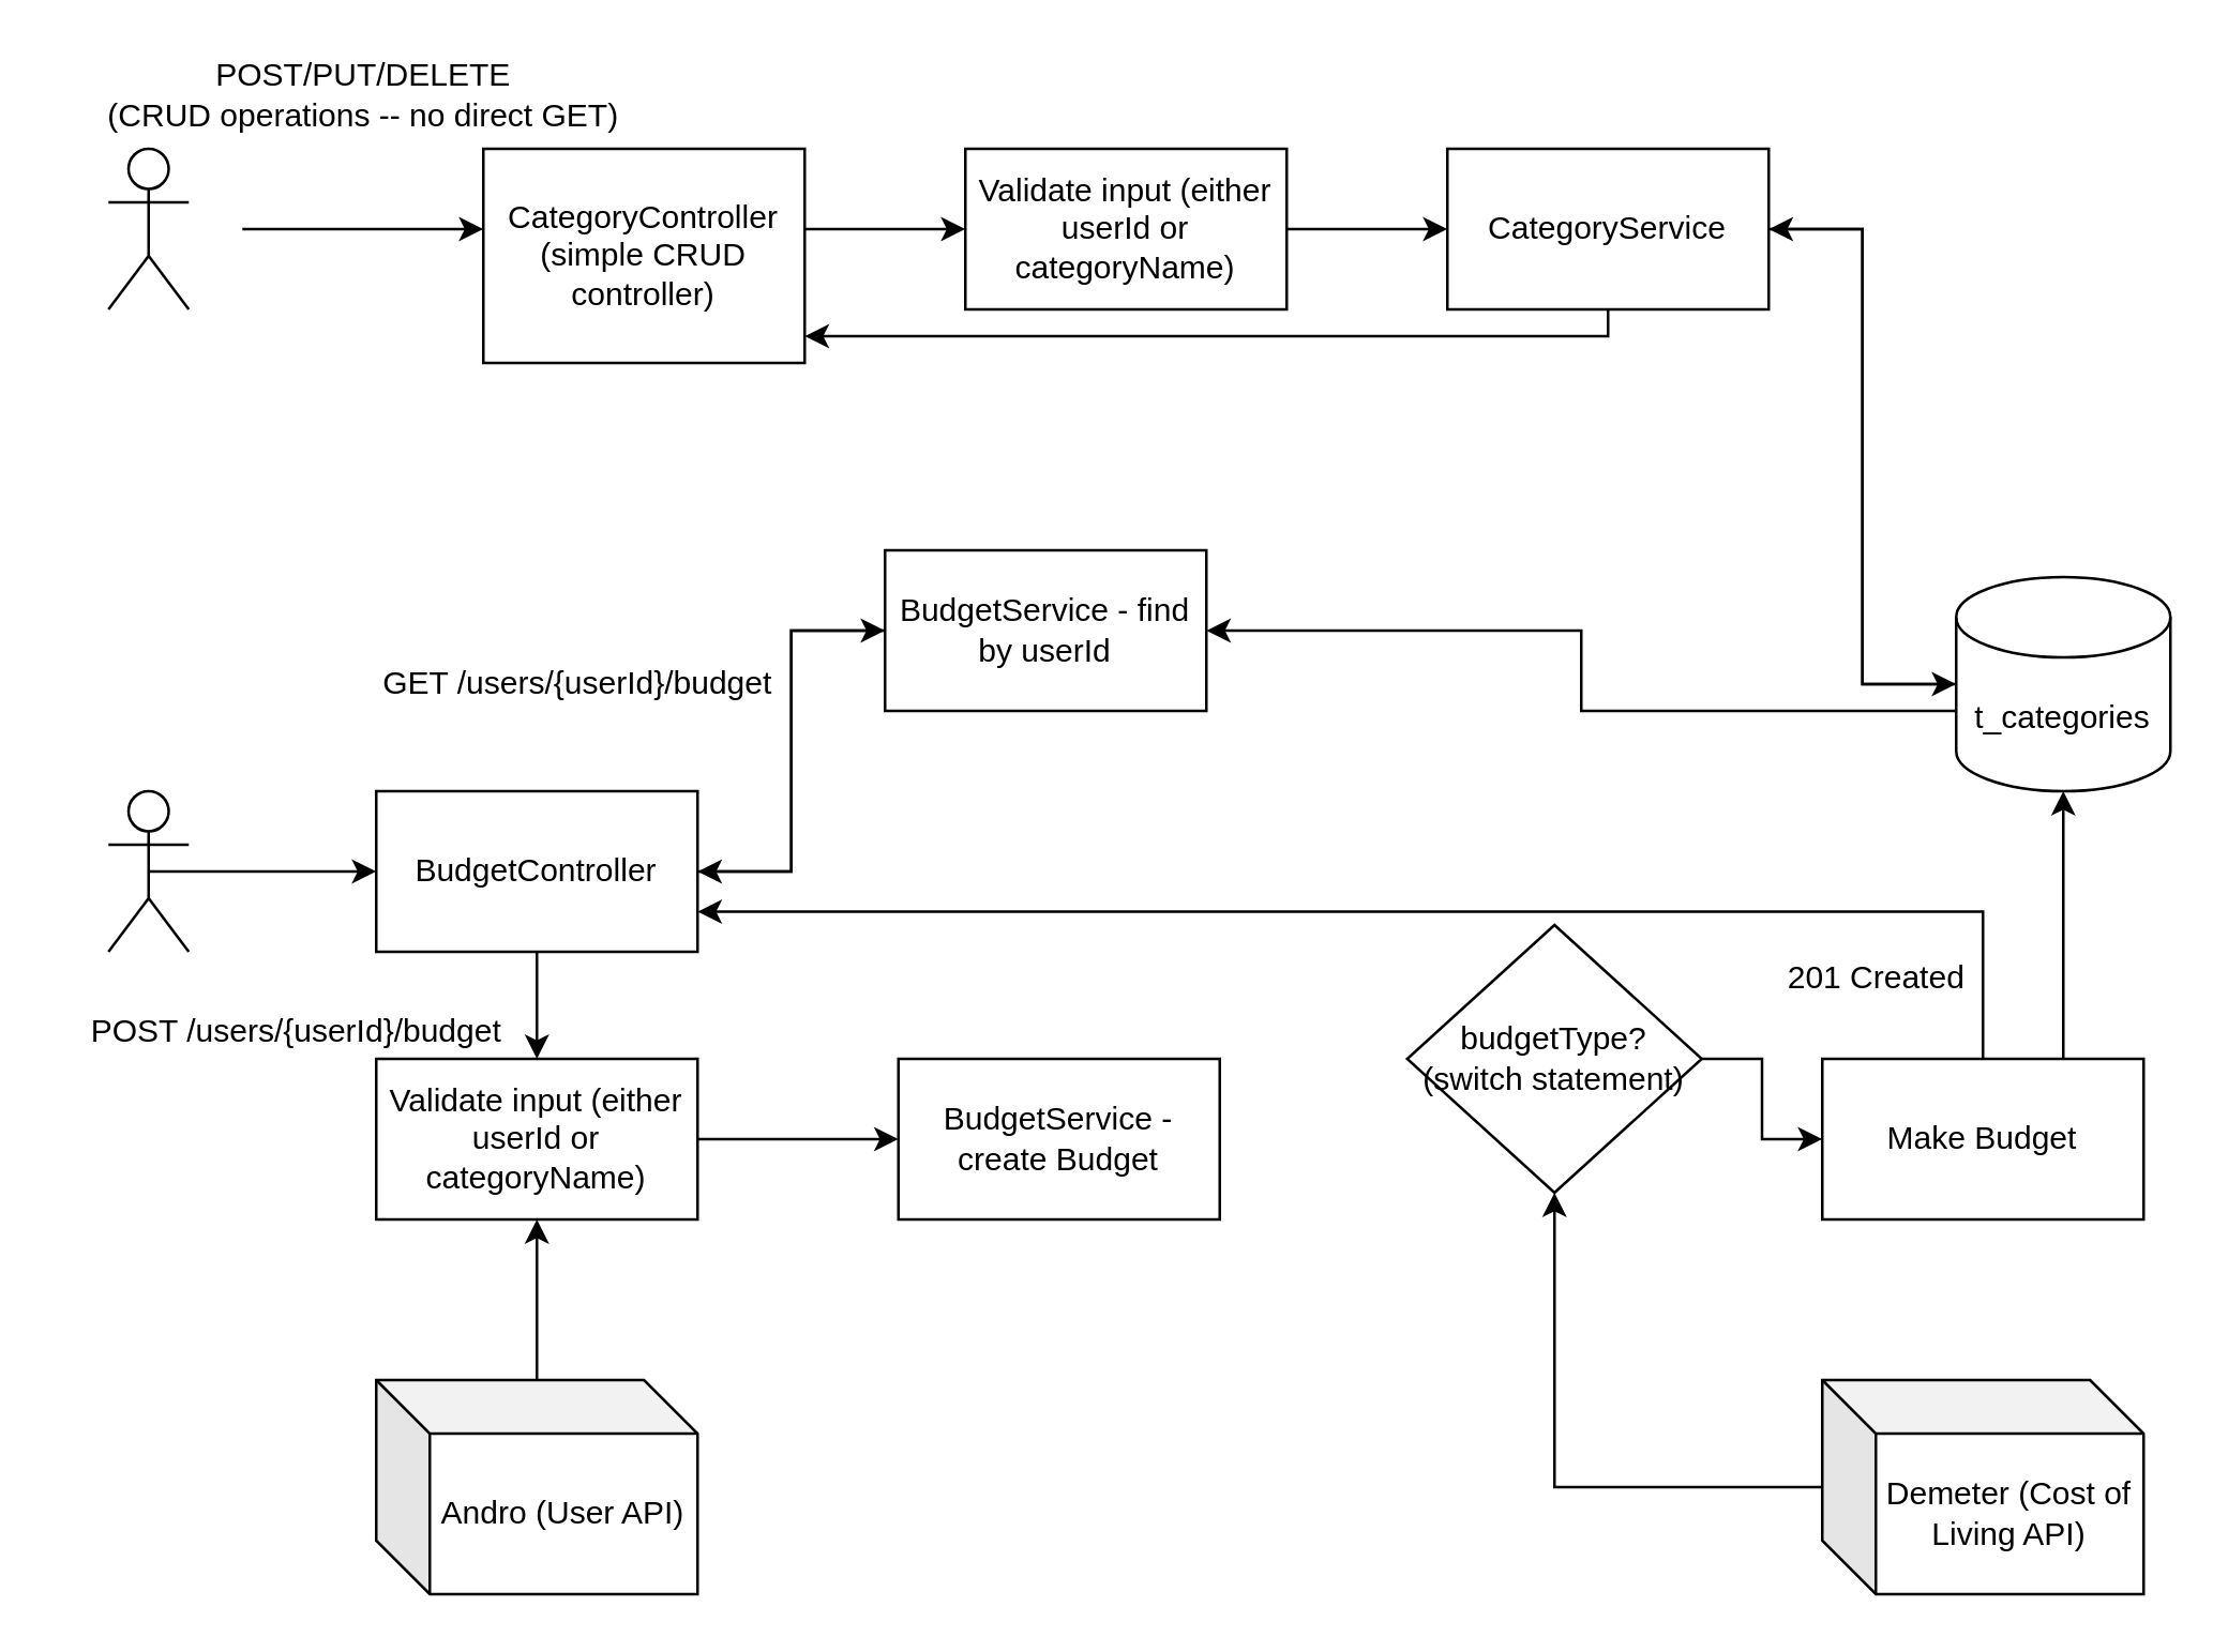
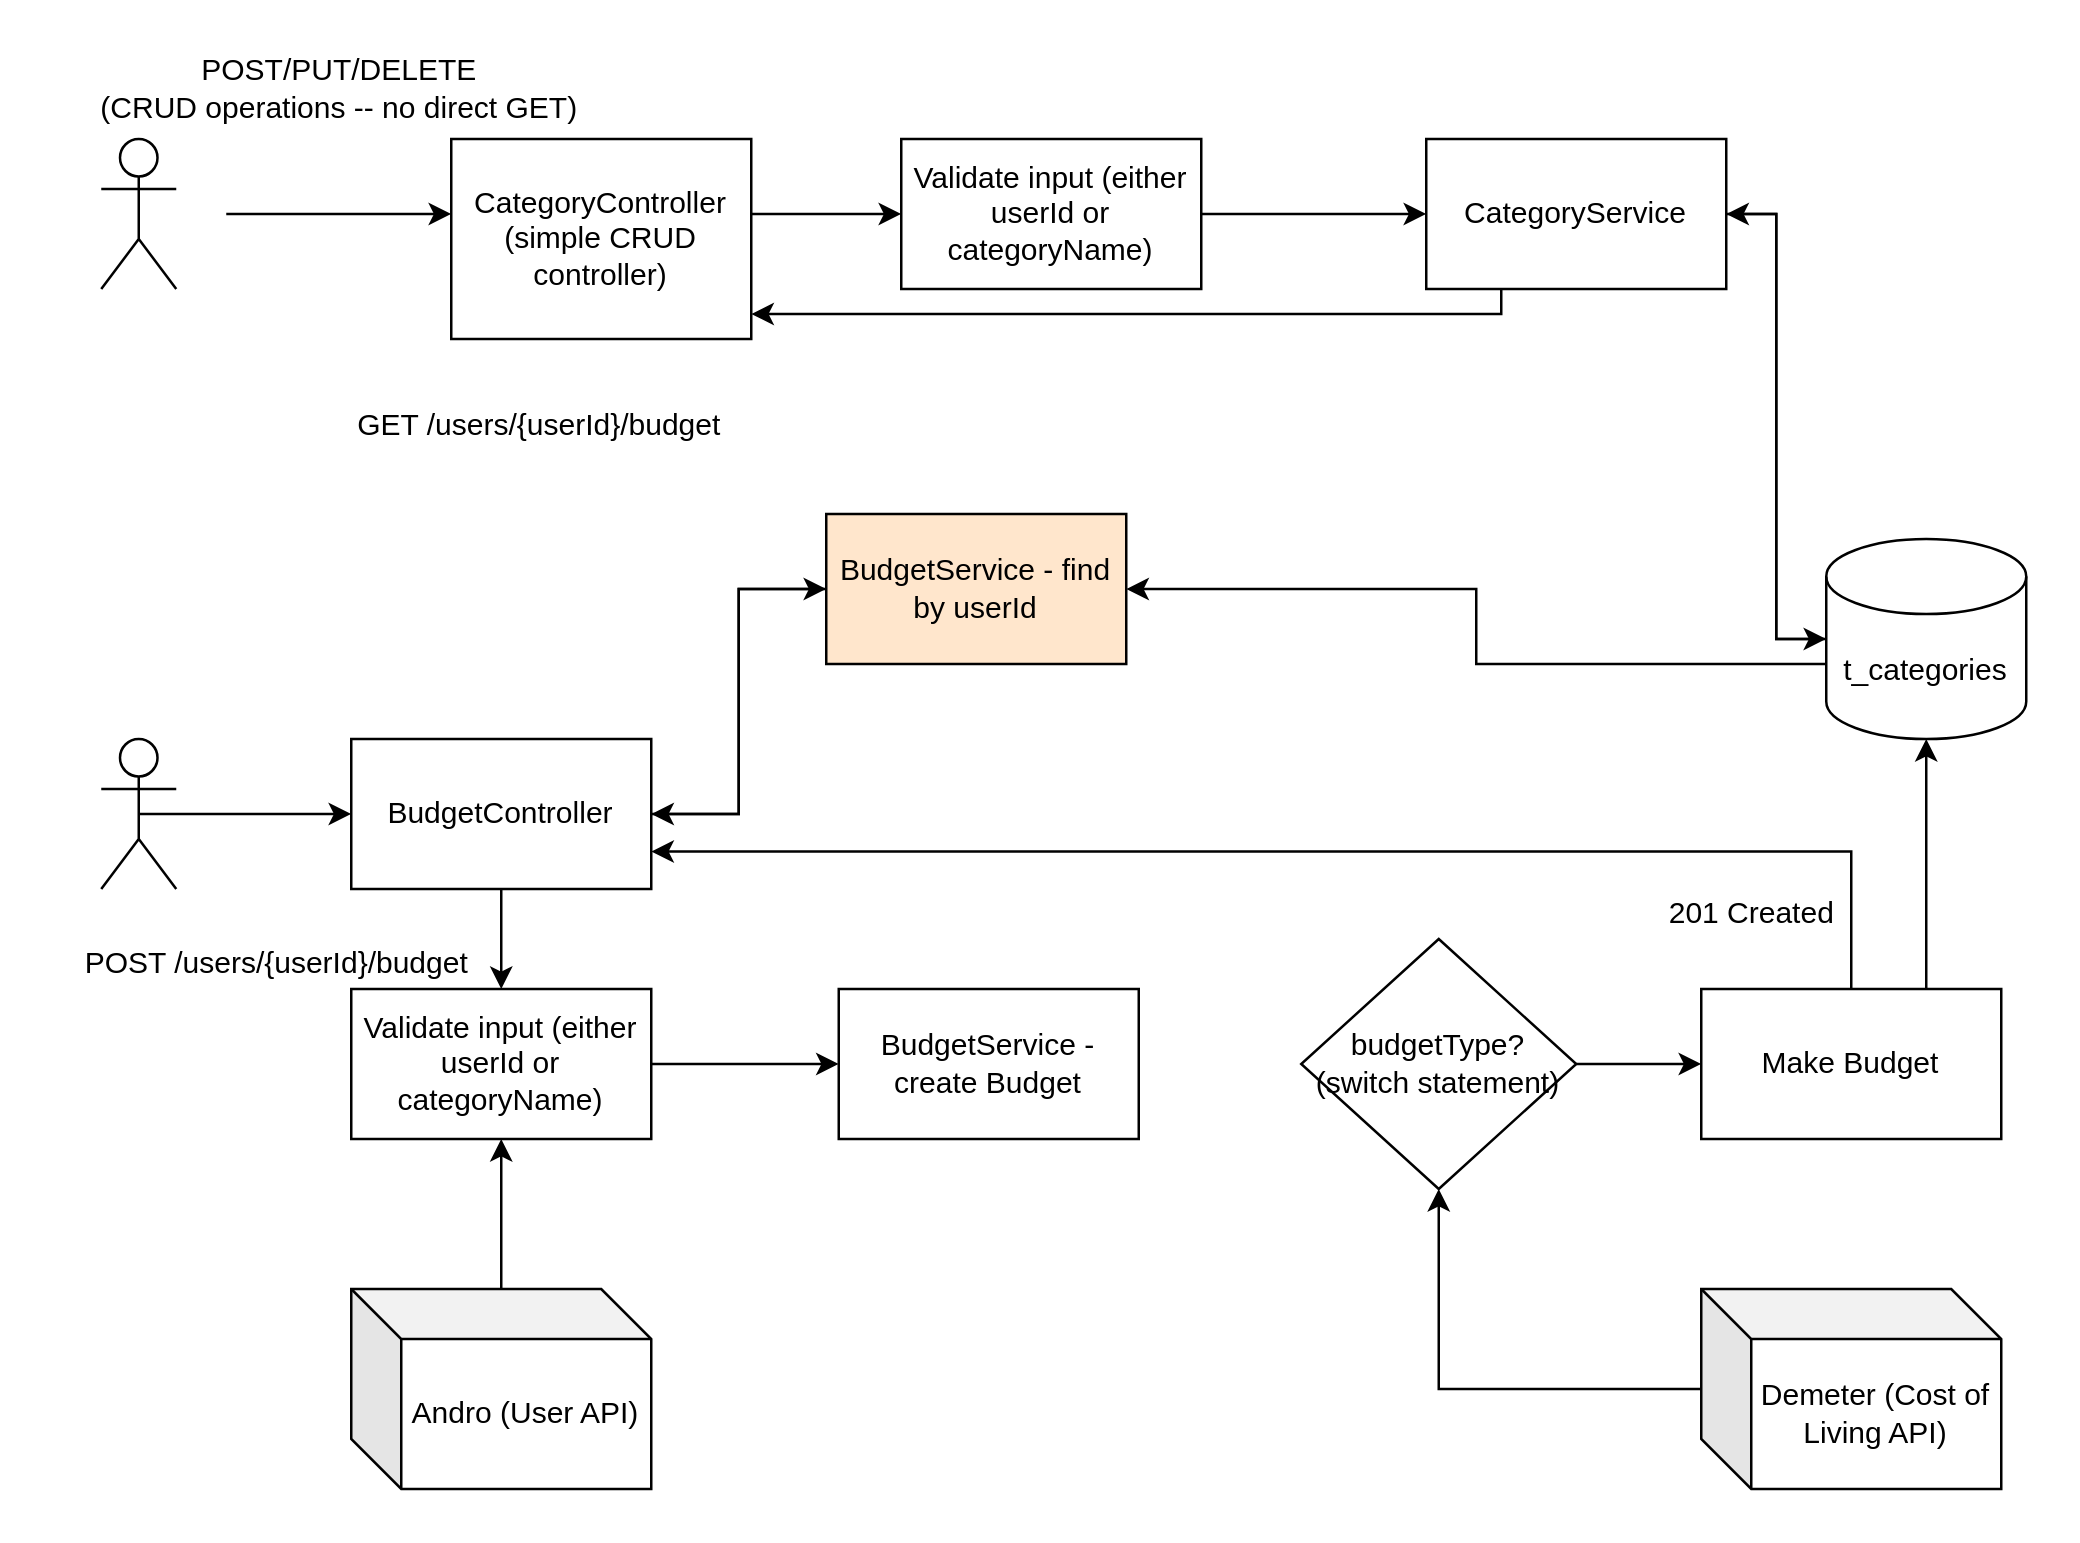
  <mxCell id="0" />
  <mxCell id="1" parent="0" />
  <mxCell id="2" value="" style="shape=umlActor;verticalLabelPosition=bottom;verticalAlign=top;html=1;outlineConnect=0;" vertex="1" parent="1"><mxGeometry x="40" y="55" width="30" height="60" as="geometry" /></mxCell>
  <mxCell id="3" value="" style="endArrow=classic;html=1;" edge="1" parent="1"><mxGeometry width="50" height="50" relative="1" as="geometry"><mxPoint x="90" y="85" as="sourcePoint" /><mxPoint x="180" y="85" as="targetPoint" /></mxGeometry></mxCell>
  <mxCell id="4" value="POST/PUT/DELETE&lt;br&gt;(CRUD operations -- no direct GET)" style="text;html=1;align=center;verticalAlign=middle;resizable=0;points=[];autosize=1;" vertex="1" parent="1"><mxGeometry x="30" y="20" width="210" height="30" as="geometry" /></mxCell>
  <mxCell id="5" value="CategoryController&lt;br&gt;(simple CRUD controller)" style="rounded=0;whiteSpace=wrap;html=1;" vertex="1" parent="1"><mxGeometry x="180" y="55" width="120" height="80" as="geometry" /></mxCell>
  <mxCell id="6" value="" style="endArrow=classic;html=1;" edge="1" parent="1"><mxGeometry width="50" height="50" relative="1" as="geometry"><mxPoint x="300" y="85" as="sourcePoint" /><mxPoint x="360" y="85" as="targetPoint" /></mxGeometry></mxCell>
  <mxCell id="7" style="edgeStyle=orthogonalEdgeStyle;rounded=0;orthogonalLoop=1;jettySize=auto;html=1;entryX=0;entryY=0.5;entryDx=0;entryDy=0;entryPerimeter=0;" edge="1" parent="1" source="9" target="14"><mxGeometry relative="1" as="geometry" /></mxCell>
  <mxCell id="8" style="edgeStyle=orthogonalEdgeStyle;rounded=0;orthogonalLoop=1;jettySize=auto;html=1;" edge="1" parent="1" source="9"><mxGeometry relative="1" as="geometry"><mxPoint x="300" y="125" as="targetPoint" /><Array as="points"><mxPoint x="600" y="125" /><mxPoint x="300" y="125" /></Array></mxGeometry></mxCell>
- <mxCell id="9" value="CategoryService" style="rounded=0;whiteSpace=wrap;html=1;" vertex="1" parent="1"><mxGeometry x="540" y="55" width="120" height="60" as="geometry" /></mxCell>
+ <mxCell id="9" value="CategoryService" style="rounded=0;whiteSpace=wrap;html=1;" vertex="1" parent="1"><mxGeometry x="570" y="55" width="120" height="60" as="geometry" /></mxCell>
  <mxCell id="10" style="edgeStyle=orthogonalEdgeStyle;rounded=0;orthogonalLoop=1;jettySize=auto;html=1;entryX=0;entryY=0.5;entryDx=0;entryDy=0;" edge="1" parent="1" source="11" target="9"><mxGeometry relative="1" as="geometry" /></mxCell>
  <mxCell id="11" value="Validate input (either userId or categoryName)" style="rounded=0;whiteSpace=wrap;html=1;" vertex="1" parent="1"><mxGeometry x="360" y="55" width="120" height="60" as="geometry" /></mxCell>
  <mxCell id="12" style="edgeStyle=orthogonalEdgeStyle;rounded=0;orthogonalLoop=1;jettySize=auto;html=1;" edge="1" parent="1" source="14" target="21"><mxGeometry relative="1" as="geometry"><Array as="points"><mxPoint x="590" y="265" /><mxPoint x="590" y="235" /></Array></mxGeometry></mxCell>
  <mxCell id="13" style="edgeStyle=orthogonalEdgeStyle;rounded=0;orthogonalLoop=1;jettySize=auto;html=1;entryX=1;entryY=0.5;entryDx=0;entryDy=0;" edge="1" parent="1" source="14" target="9"><mxGeometry relative="1" as="geometry" /></mxCell>
  <mxCell id="14" value="t_categories" style="shape=cylinder3;whiteSpace=wrap;html=1;boundedLbl=1;backgroundOutline=1;size=15;" vertex="1" parent="1"><mxGeometry x="730" y="215" width="80" height="80" as="geometry" /></mxCell>
  <mxCell id="15" value="" style="shape=umlActor;verticalLabelPosition=bottom;verticalAlign=top;html=1;outlineConnect=0;" vertex="1" parent="1"><mxGeometry x="40" y="295" width="30" height="60" as="geometry" /></mxCell>
  <mxCell id="16" style="edgeStyle=orthogonalEdgeStyle;rounded=0;orthogonalLoop=1;jettySize=auto;html=1;entryX=0;entryY=0.5;entryDx=0;entryDy=0;" edge="1" parent="1" source="18" target="21"><mxGeometry relative="1" as="geometry" /></mxCell>
  <mxCell id="17" style="edgeStyle=orthogonalEdgeStyle;rounded=0;orthogonalLoop=1;jettySize=auto;html=1;entryX=0.5;entryY=0;entryDx=0;entryDy=0;" edge="1" parent="1" source="18" target="24"><mxGeometry relative="1" as="geometry" /></mxCell>
  <mxCell id="18" value="BudgetController" style="rounded=0;whiteSpace=wrap;html=1;" vertex="1" parent="1"><mxGeometry x="140" y="295" width="120" height="60" as="geometry" /></mxCell>
  <mxCell id="19" style="edgeStyle=orthogonalEdgeStyle;rounded=0;orthogonalLoop=1;jettySize=auto;html=1;exitX=0.5;exitY=0.5;exitDx=0;exitDy=0;exitPerimeter=0;" edge="1" parent="1" source="15" target="18"><mxGeometry relative="1" as="geometry" /></mxCell>
  <mxCell id="20" style="edgeStyle=orthogonalEdgeStyle;rounded=0;orthogonalLoop=1;jettySize=auto;html=1;entryX=1;entryY=0.5;entryDx=0;entryDy=0;" edge="1" parent="1" source="21" target="18"><mxGeometry relative="1" as="geometry" /></mxCell>
- <mxCell id="21" value="BudgetService - find by userId" style="rounded=0;whiteSpace=wrap;html=1;" vertex="1" parent="1"><mxGeometry x="330" y="205" width="120" height="60" as="geometry" /></mxCell>
- <mxCell id="22" value="GET /users/{userId}/budget" style="text;html=1;align=center;verticalAlign=middle;resizable=0;points=[];autosize=1;" vertex="1" parent="1"><mxGeometry x="130" y="245" width="170" height="20" as="geometry" /></mxCell>
+ <mxCell id="21" value="BudgetService - find by userId" style="rounded=0;whiteSpace=wrap;html=1;fillColor=#ffe6cc;" vertex="1" parent="1"><mxGeometry x="330" y="205" width="120" height="60" as="geometry" /></mxCell>
+ <mxCell id="22" value="GET /users/{userId}/budget" style="text;html=1;align=center;verticalAlign=middle;resizable=0;points=[];autosize=1;" vertex="1" parent="1"><mxGeometry x="130" y="160" width="170" height="20" as="geometry" /></mxCell>
  <mxCell id="23" style="edgeStyle=orthogonalEdgeStyle;rounded=0;orthogonalLoop=1;jettySize=auto;html=1;entryX=0;entryY=0.5;entryDx=0;entryDy=0;" edge="1" parent="1" source="24" target="25"><mxGeometry relative="1" as="geometry" /></mxCell>
  <mxCell id="24" value="Validate input (either userId or categoryName)" style="rounded=0;whiteSpace=wrap;html=1;" vertex="1" parent="1"><mxGeometry x="140" y="395" width="120" height="60" as="geometry" /></mxCell>
  <mxCell id="25" value="BudgetService - create Budget" style="rounded=0;whiteSpace=wrap;html=1;" vertex="1" parent="1"><mxGeometry x="335" y="395" width="120" height="60" as="geometry" /></mxCell>
  <mxCell id="26" style="edgeStyle=orthogonalEdgeStyle;rounded=0;orthogonalLoop=1;jettySize=auto;html=1;entryX=0;entryY=0.5;entryDx=0;entryDy=0;" edge="1" parent="1" source="27" target="30"><mxGeometry relative="1" as="geometry" /></mxCell>
- <mxCell id="27" value="budgetType?&lt;br&gt;(switch statement)" style="rhombus;whiteSpace=wrap;html=1;" vertex="1" parent="1"><mxGeometry x="525" y="345" width="110" height="100" as="geometry" /></mxCell>
+ <mxCell id="27" value="budgetType?&lt;br&gt;(switch statement)" style="rhombus;whiteSpace=wrap;html=1;" vertex="1" parent="1"><mxGeometry x="520" y="375" width="110" height="100" as="geometry" /></mxCell>
  <mxCell id="28" style="edgeStyle=orthogonalEdgeStyle;rounded=0;orthogonalLoop=1;jettySize=auto;html=1;entryX=0.5;entryY=1;entryDx=0;entryDy=0;entryPerimeter=0;" edge="1" parent="1" source="30" target="14"><mxGeometry relative="1" as="geometry"><Array as="points"><mxPoint x="770" y="365" /><mxPoint x="770" y="365" /></Array></mxGeometry></mxCell>
  <mxCell id="29" style="edgeStyle=orthogonalEdgeStyle;rounded=0;orthogonalLoop=1;jettySize=auto;html=1;entryX=1;entryY=0.75;entryDx=0;entryDy=0;" edge="1" parent="1" source="30" target="18"><mxGeometry relative="1" as="geometry"><Array as="points"><mxPoint x="740" y="340" /></Array></mxGeometry></mxCell>
  <mxCell id="30" value="Make Budget" style="rounded=0;whiteSpace=wrap;html=1;" vertex="1" parent="1"><mxGeometry x="680" y="395" width="120" height="60" as="geometry" /></mxCell>
  <mxCell id="31" style="edgeStyle=orthogonalEdgeStyle;rounded=0;orthogonalLoop=1;jettySize=auto;html=1;entryX=0.5;entryY=1;entryDx=0;entryDy=0;" edge="1" parent="1" source="32" target="24"><mxGeometry relative="1" as="geometry" /></mxCell>
  <mxCell id="32" value="Andro (User API)" style="shape=cube;whiteSpace=wrap;html=1;boundedLbl=1;backgroundOutline=1;darkOpacity=0.05;darkOpacity2=0.1;" vertex="1" parent="1"><mxGeometry x="140" y="515" width="120" height="80" as="geometry" /></mxCell>
  <mxCell id="33" style="edgeStyle=orthogonalEdgeStyle;rounded=0;orthogonalLoop=1;jettySize=auto;html=1;" edge="1" parent="1" source="34" target="27"><mxGeometry relative="1" as="geometry" /></mxCell>
  <mxCell id="34" value="Demeter (Cost of Living API)" style="shape=cube;whiteSpace=wrap;html=1;boundedLbl=1;backgroundOutline=1;darkOpacity=0.05;darkOpacity2=0.1;" vertex="1" parent="1"><mxGeometry x="680" y="515" width="120" height="80" as="geometry" /></mxCell>
  <mxCell id="35" value="201 Created" style="text;html=1;align=center;verticalAlign=middle;resizable=0;points=[];autosize=1;" vertex="1" parent="1"><mxGeometry x="660" y="355" width="80" height="20" as="geometry" /></mxCell>
  <mxCell id="36" value="POST /users/{userId}/budget" style="text;html=1;align=center;verticalAlign=middle;resizable=0;points=[];autosize=1;" vertex="1" parent="1"><mxGeometry x="20" y="375" width="180" height="20" as="geometry" /></mxCell>
